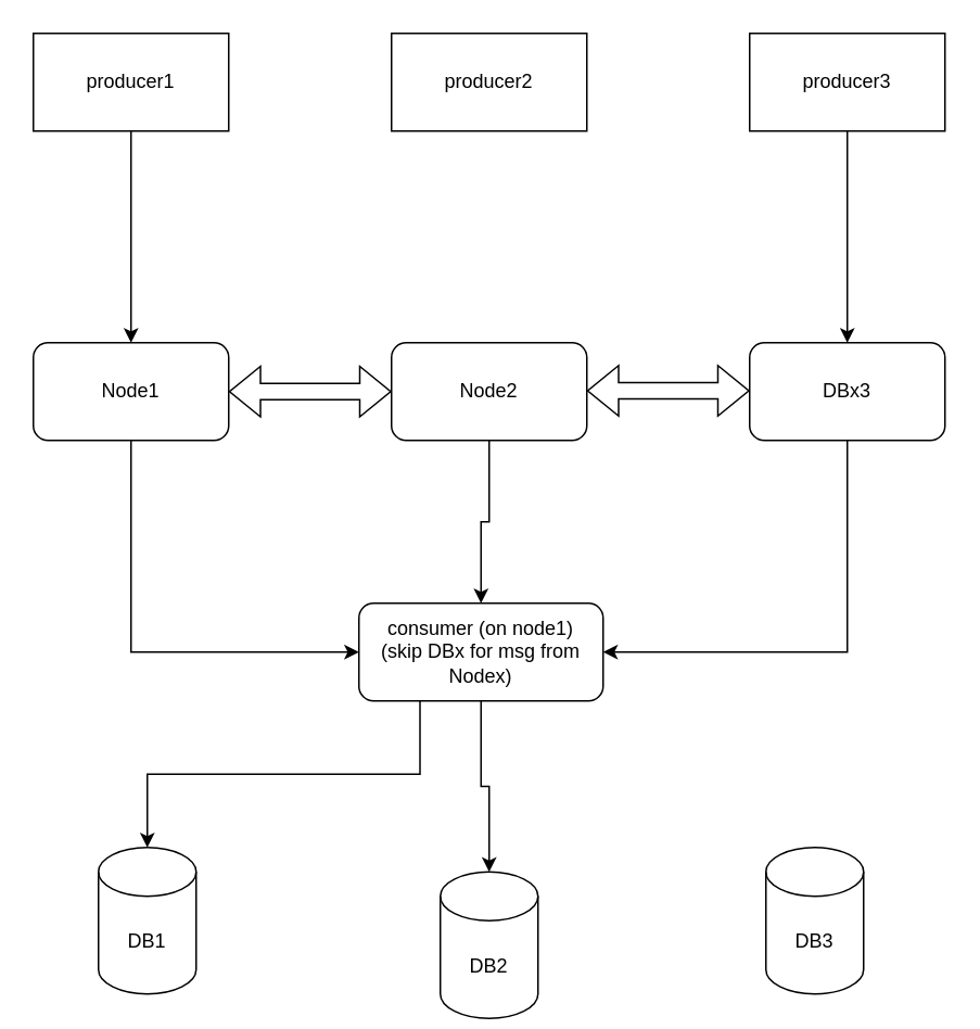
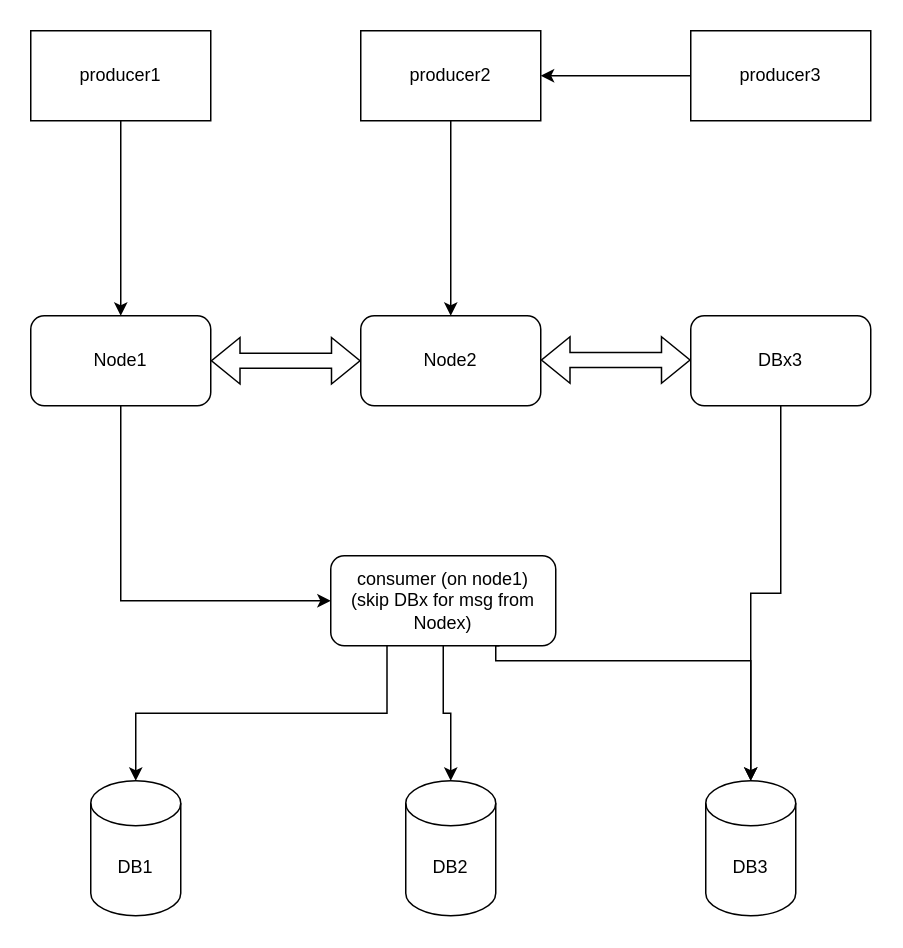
  <mxCell id="0" />
  <mxCell id="1" parent="0" />
  <mxCell id="2" style="edgeStyle=orthogonalEdgeStyle;rounded=0;orthogonalLoop=1;jettySize=auto;html=1;entryX=0;entryY=0.5;entryDx=0;entryDy=0;" edge="1" parent="1" source="3" target="12"><mxGeometry relative="1" as="geometry"><Array as="points"><mxPoint x="80" y="400" /></Array></mxGeometry></mxCell>
  <mxCell id="3" value="Node1" style="rounded=1;whiteSpace=wrap;html=1;" vertex="1" parent="1"><mxGeometry x="20" y="210" width="120" height="60" as="geometry" /></mxCell>
- <mxCell id="4" style="edgeStyle=orthogonalEdgeStyle;rounded=0;orthogonalLoop=1;jettySize=auto;html=1;entryX=0.5;entryY=0;entryDx=0;entryDy=0;" edge="1" parent="1" source="5" target="12"><mxGeometry relative="1" as="geometry" /></mxCell>
  <mxCell id="5" value="Node2" style="rounded=1;whiteSpace=wrap;html=1;" vertex="1" parent="1"><mxGeometry x="240" y="210" width="120" height="60" as="geometry" /></mxCell>
- <mxCell id="6" style="edgeStyle=orthogonalEdgeStyle;rounded=0;orthogonalLoop=1;jettySize=auto;html=1;entryX=1;entryY=0.5;entryDx=0;entryDy=0;exitX=0.5;exitY=1;exitDx=0;exitDy=0;" edge="1" parent="1" source="7" target="12"><mxGeometry relative="1" as="geometry" /></mxCell>
+ <mxCell id="6" style="edgeStyle=orthogonalEdgeStyle;rounded=0;orthogonalLoop=1;jettySize=auto;html=1;exitX=0.5;exitY=1;exitDx=0;exitDy=0;" edge="1" parent="1" source="7" target="21"><mxGeometry relative="1" as="geometry" /></mxCell>
  <mxCell id="7" value="DBx3" style="rounded=1;whiteSpace=wrap;html=1;" vertex="1" parent="1"><mxGeometry x="460" y="210" width="120" height="60" as="geometry" /></mxCell>
- <mxCell id="8" style="edgeStyle=orthogonalEdgeStyle;rounded=0;orthogonalLoop=1;jettySize=auto;html=1;entryX=0.5;entryY=0;entryDx=0;entryDy=0;" edge="1" parent="1" source="9" target="7"><mxGeometry relative="1" as="geometry" /></mxCell>
+ <mxCell id="8" style="edgeStyle=orthogonalEdgeStyle;rounded=0;orthogonalLoop=1;jettySize=auto;html=1;" edge="1" parent="1" source="9" target="16"><mxGeometry relative="1" as="geometry" /></mxCell>
  <mxCell id="9" value="producer3" style="rounded=0;whiteSpace=wrap;html=1;" vertex="1" parent="1"><mxGeometry x="460" y="20" width="120" height="60" as="geometry" /></mxCell>
  <mxCell id="10" style="edgeStyle=orthogonalEdgeStyle;rounded=0;orthogonalLoop=1;jettySize=auto;html=1;" edge="1" parent="1" source="12" target="20"><mxGeometry relative="1" as="geometry" /></mxCell>
+ <mxCell id="11" style="edgeStyle=orthogonalEdgeStyle;rounded=0;orthogonalLoop=1;jettySize=auto;html=1;exitX=0.75;exitY=1;exitDx=0;exitDy=0;entryX=0.5;entryY=0;entryDx=0;entryDy=0;entryPerimeter=0;" edge="1" parent="1" source="12" target="21"><mxGeometry relative="1" as="geometry"><mxPoint x="330" y="440" as="sourcePoint" /><mxPoint x="500" y="500" as="targetPoint" /><Array as="points"><mxPoint x="330" y="440" /><mxPoint x="500" y="440" /></Array></mxGeometry></mxCell>
  <mxCell id="12" value="consumer (on node1)&lt;br&gt;(skip DBx for msg from Nodex)" style="whiteSpace=wrap;html=1;rounded=1;" vertex="1" parent="1"><mxGeometry x="220" y="370" width="150" height="60" as="geometry" /></mxCell>
  <mxCell id="13" style="edgeStyle=orthogonalEdgeStyle;rounded=0;orthogonalLoop=1;jettySize=auto;html=1;exitX=0.5;exitY=1;exitDx=0;exitDy=0;" edge="1" parent="1" source="14" target="3"><mxGeometry relative="1" as="geometry" /></mxCell>
  <mxCell id="14" value="producer1" style="rounded=0;whiteSpace=wrap;html=1;" vertex="1" parent="1"><mxGeometry x="20" y="20" width="120" height="60" as="geometry" /></mxCell>
+ <mxCell id="15" style="edgeStyle=orthogonalEdgeStyle;rounded=0;orthogonalLoop=1;jettySize=auto;html=1;entryX=0.5;entryY=0;entryDx=0;entryDy=0;" edge="1" parent="1" source="16" target="5"><mxGeometry relative="1" as="geometry" /></mxCell>
  <mxCell id="16" value="producer2" style="rounded=0;whiteSpace=wrap;html=1;" vertex="1" parent="1"><mxGeometry x="240" y="20" width="120" height="60" as="geometry" /></mxCell>
  <mxCell id="17" value="" style="shape=flexArrow;endArrow=classic;startArrow=classic;html=1;rounded=0;entryX=0;entryY=0.5;entryDx=0;entryDy=0;" edge="1" parent="1" source="3" target="5"><mxGeometry width="100" height="100" relative="1" as="geometry"><mxPoint x="190" y="255" as="sourcePoint" /><mxPoint x="240" y="225" as="targetPoint" /></mxGeometry></mxCell>
  <mxCell id="18" value="" style="shape=flexArrow;endArrow=classic;startArrow=classic;html=1;rounded=0;entryX=0;entryY=0.5;entryDx=0;entryDy=0;" edge="1" parent="1"><mxGeometry width="100" height="100" relative="1" as="geometry"><mxPoint x="360" y="239.5" as="sourcePoint" /><mxPoint x="460" y="239.5" as="targetPoint" /></mxGeometry></mxCell>
  <mxCell id="19" value="DB1" style="shape=cylinder3;whiteSpace=wrap;html=1;boundedLbl=1;backgroundOutline=1;size=15;" vertex="1" parent="1"><mxGeometry x="60" y="520" width="60" height="90" as="geometry" /></mxCell>
- <mxCell id="20" value="DB2" style="shape=cylinder3;whiteSpace=wrap;html=1;boundedLbl=1;backgroundOutline=1;size=15;" vertex="1" parent="1"><mxGeometry x="270" y="535" width="60" height="90" as="geometry" /></mxCell>
+ <mxCell id="20" value="DB2" style="shape=cylinder3;whiteSpace=wrap;html=1;boundedLbl=1;backgroundOutline=1;size=15;" vertex="1" parent="1"><mxGeometry x="270" y="520" width="60" height="90" as="geometry" /></mxCell>
  <mxCell id="21" value="DB3" style="shape=cylinder3;whiteSpace=wrap;html=1;boundedLbl=1;backgroundOutline=1;size=15;" vertex="1" parent="1"><mxGeometry x="470" y="520" width="60" height="90" as="geometry" /></mxCell>
  <mxCell id="22" style="edgeStyle=orthogonalEdgeStyle;rounded=0;orthogonalLoop=1;jettySize=auto;html=1;exitX=0.25;exitY=1;exitDx=0;exitDy=0;entryX=0.5;entryY=0;entryDx=0;entryDy=0;entryPerimeter=0;" edge="1" parent="1" source="12" target="19"><mxGeometry relative="1" as="geometry" /></mxCell>
